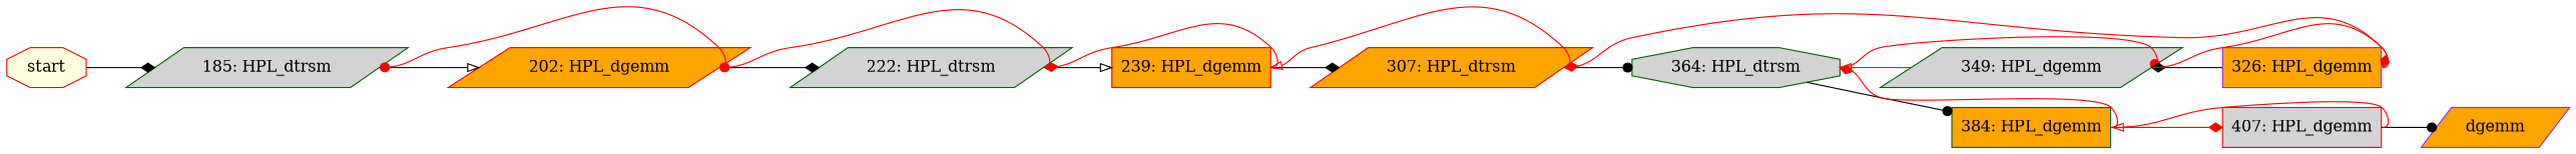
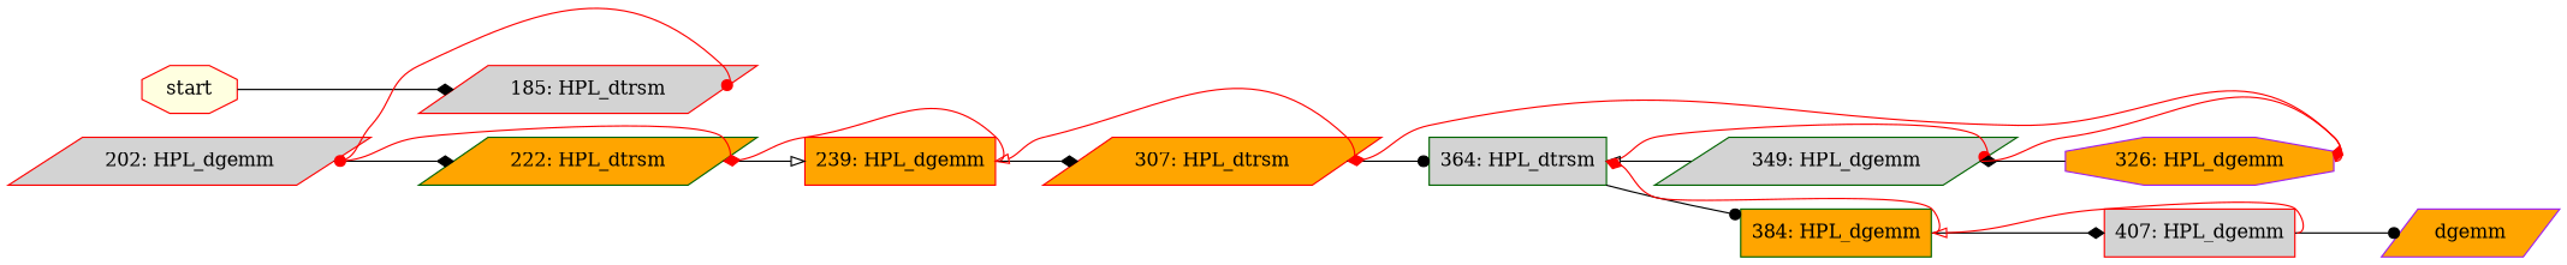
  digraph {
    rankdir=LR
    node [color=red fillcolor=orange shape=parallelogram style=filled]
    edge [arrowhead=diamond weight=100]
    n1 [fillcolor=lightyellow label=start shape=octagon]
-   n2 [color=darkgreen fillcolor=lightgrey label="185: HPL_dtrsm\n"]
-   n3 [label="202: HPL_dgemm\n"]
+   n2 [fillcolor=lightgrey label="185: HPL_dtrsm\n"]
+   n3 [fillcolor=lightgrey label="202: HPL_dgemm\n"]
    n4 [color=purple label=dgemm]
-   n5 [color=darkgreen fillcolor=lightgrey label="222: HPL_dtrsm\n"]
+   n5 [color=darkgreen label="222: HPL_dtrsm\n"]
    n6 [label="239: HPL_dgemm\n" shape=box]
    n7 [label="307: HPL_dtrsm\n"]
-   n8 [color=darkgreen fillcolor=lightgrey label="364: HPL_dtrsm\n" shape=octagon]
-   n9 [color=purple label="326: HPL_dgemm\n" shape=box]
+   n8 [color=darkgreen fillcolor=lightgrey label="364: HPL_dtrsm\n" shape=box]
+   n9 [color=purple label="326: HPL_dgemm\n" shape=octagon]
    n10 [color=darkgreen fillcolor=lightgrey label="349: HPL_dgemm\n"]
    n11 [color=darkgreen label="384: HPL_dgemm\n" shape=box]
    n12 [fillcolor=lightgrey label="407: HPL_dgemm\n" shape=box]
    n1 -> n2
-   n2 -> n3 [arrowhead=onormal]
    n3 -> n2 [arrowhead=dot color=red headport=e tailport=e weight=""]
    n3 -> n5
    n5 -> n3 [arrowhead=dot color=red headport=e tailport=e weight=""]
    n5 -> n6 [arrowhead=onormal]
    n6 -> n5 [color=red headport=e tailport=e weight=""]
    n6 -> n7
    n7 -> n6 [arrowhead=onormal color=red headport=e tailport=e weight=""]
    n7 -> n8 [arrowhead=dot]
    n8 -> n10 [arrowhead=dot color=red headport=e tailport=e weight=""]
    n8 -> n11 [arrowhead=dot]
    n9 -> n7 [color=red headport=e tailport=e weight=""]
    n9 -> n10
-   n10 -> n8 [arrowhead=onormal color=red]
+   n10 -> n8 [arrowhead=onormal]
    n10 -> n9 [color=red headport=e tailport=e weight=""]
    n11 -> n8 [color=red headport=e tailport=e weight=""]
-   n11 -> n12 [color=red]
+   n11 -> n12
    n12 -> n4 [arrowhead=dot]
    n12 -> n11 [arrowhead=onormal color=red headport=e tailport=e weight=""]
  }
